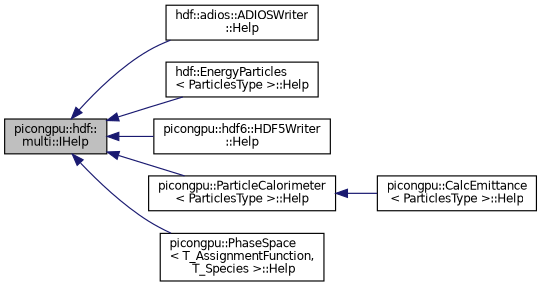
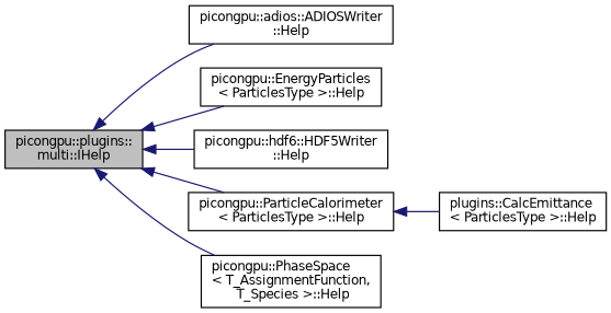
  digraph {
    rankdir=LR
    node [color=black fillcolor=white fontname=Helvetica fontsize=10 shape=record style=filled]
    edge [color=midnightblue dir=back fontname=Helvetica fontsize=10 labelfontname=Helvetica labelfontsize=10 style=solid]
-   n1 [fillcolor=grey75 fontcolor=black height=0.2 label="picongpu::hdf::\lmulti::IHelp" width=0.4]
-   n2 [height=0.2 label="hdf::adios::ADIOSWriter\l::Help" width=0.4]
-   n3 [height=0.2 label="hdf::EnergyParticles\l\< ParticlesType \>::Help" width=0.4]
+   n1 [fillcolor=grey75 fontcolor=black height=0.2 label="picongpu::plugins::\lmulti::IHelp" width=0.4]
+   n2 [height=0.2 label="picongpu::adios::ADIOSWriter\l::Help" width=0.4]
+   n3 [height=0.2 label="picongpu::EnergyParticles\l\< ParticlesType \>::Help" width=0.4]
    n4 [height=0.2 label="picongpu::hdf6::HDF5Writer\l::Help" width=0.4]
    n5 [height=0.2 label="picongpu::ParticleCalorimeter\l\< ParticlesType \>::Help" width=0.4]
    n6 [height=0.2 label="picongpu::PhaseSpace\l\< T_AssignmentFunction,\l T_Species \>::Help" width=0.4]
-   n7 [height=0.2 label="picongpu::CalcEmittance\l\< ParticlesType \>::Help" width=0.4]
+   n7 [height=0.2 label="plugins::CalcEmittance\l\< ParticlesType \>::Help" width=0.4]
    n1 -> n2
    n1 -> n3
    n1 -> n4
    n1 -> n5
    n1 -> n6
    n5 -> n7
  }
